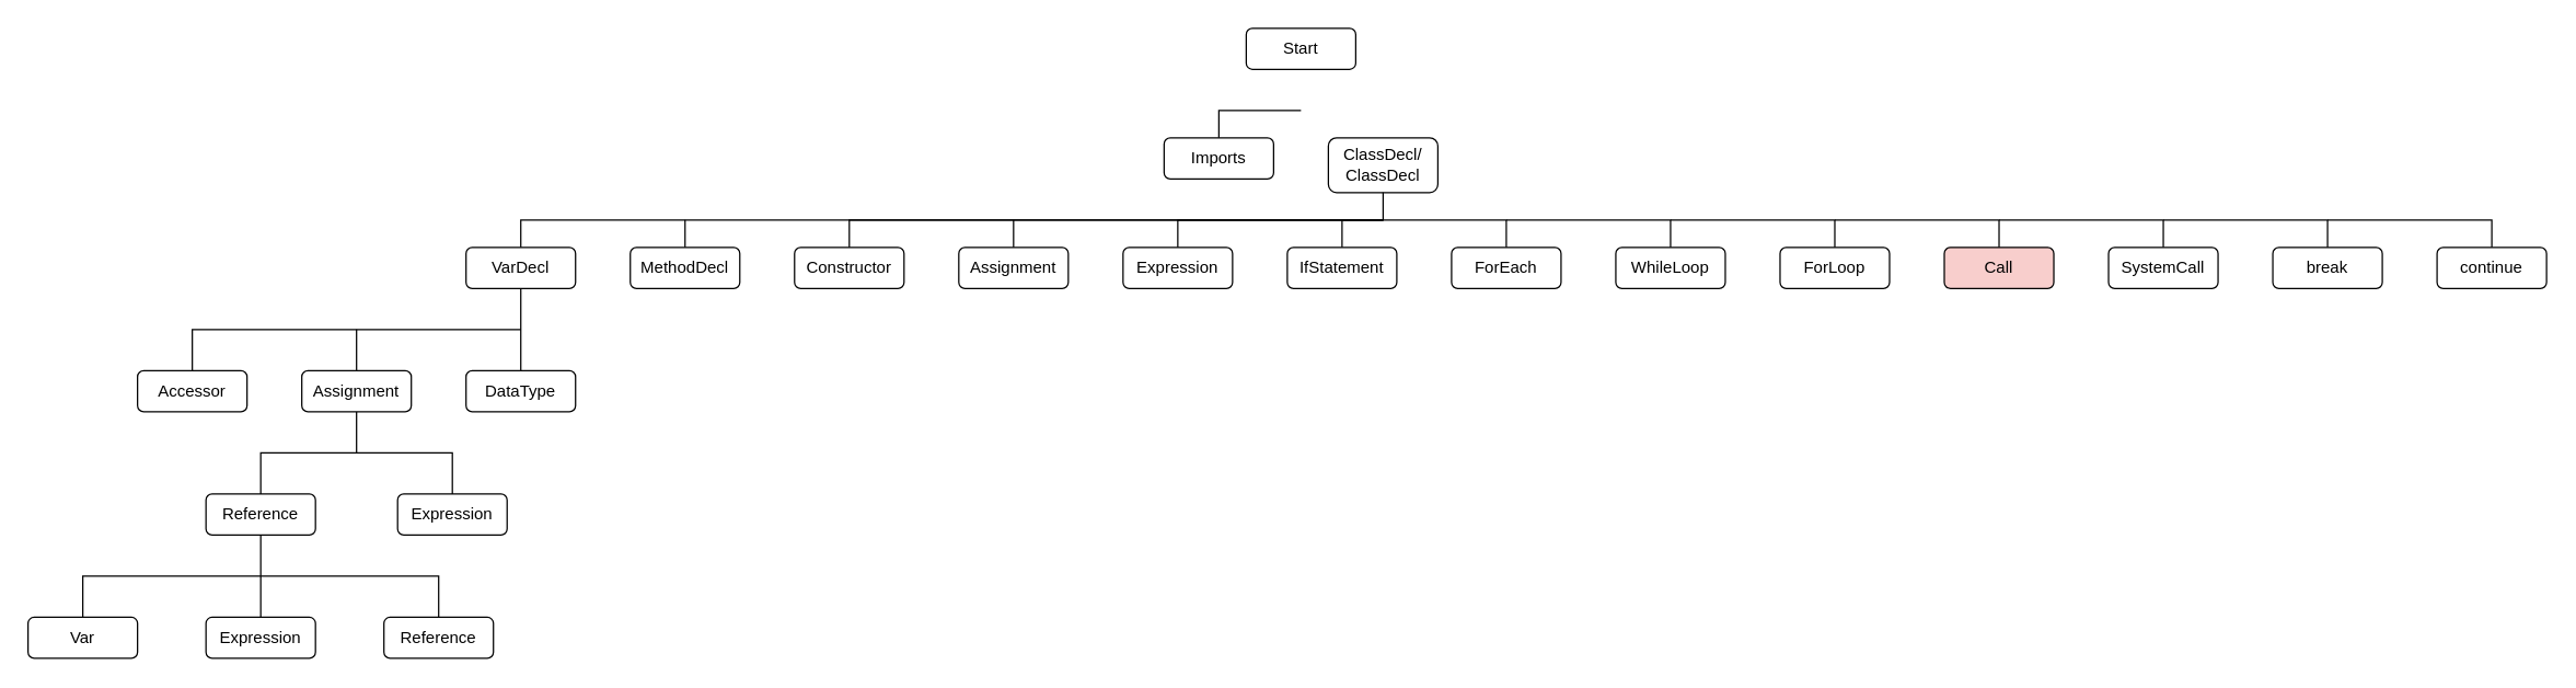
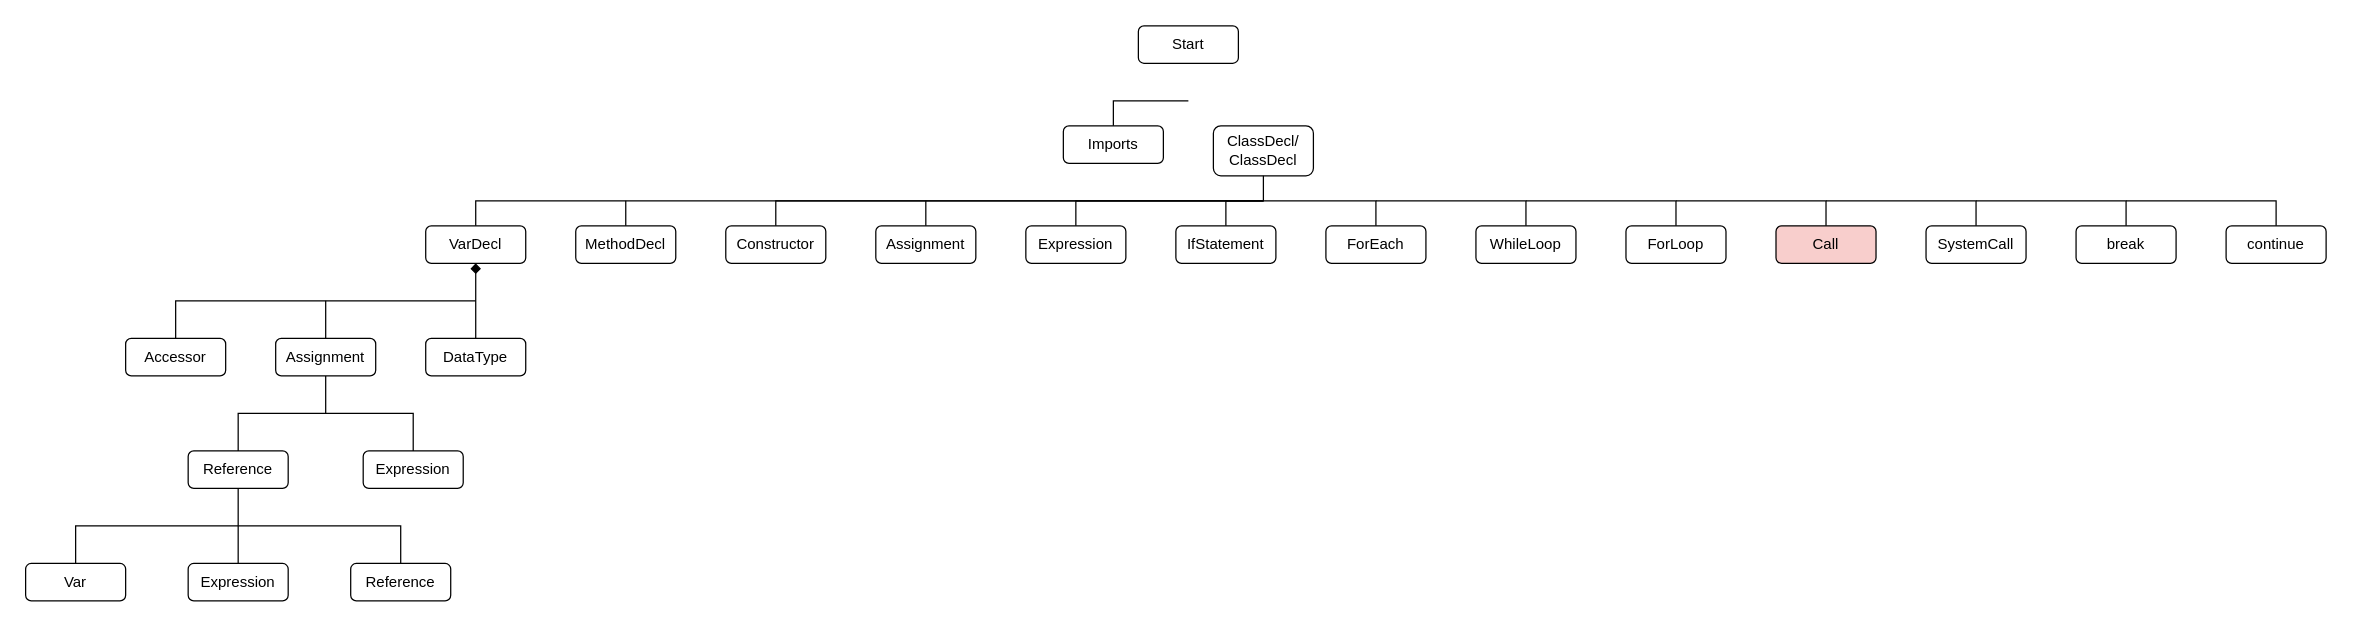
  <mxCell id="0" />
  <mxCell id="1" parent="0" />
  <mxCell id="2" value="Start" style="rounded=1;whiteSpace=wrap;html=1;" parent="1" vertex="1"><mxGeometry as="geometry" x="910" y="20" width="80" height="30" /></mxCell>
  <mxCell id="3" value="Imports" style="rounded=1;whiteSpace=wrap;html=1;" parent="1" vertex="1"><mxGeometry as="geometry" x="850" y="100" width="80" height="30" /></mxCell>
  <mxCell id="4" value="ClassDecl/&lt;br&gt;ClassDecl" style="rounded=1;whiteSpace=wrap;html=1;" parent="1" vertex="1"><mxGeometry as="geometry" x="970" y="100" width="80" height="40" /></mxCell>
  <mxCell id="5" value="" style="endArrow=none;html=1;exitX=0.5;exitY=0;exitDx=0;exitDy=0;rounded=0;" parent="1" edge="1" source="3"><mxGeometry as="geometry" width="50" height="50" relative="1"><mxPoint as="sourcePoint" x="850" y="200" /><mxPoint as="targetPoint" x="950" y="80" /><Array as="points"><mxPoint x="890" y="80" /></Array></mxGeometry></mxCell>
  <mxCell id="6" value="VarDecl" style="rounded=1;whiteSpace=wrap;html=1;" parent="1" vertex="1"><mxGeometry as="geometry" x="340" y="180" width="80" height="30" /></mxCell>
  <mxCell id="7" value="" style="endArrow=none;html=1;entryX=0.5;entryY=1;entryDx=0;entryDy=0;exitX=0.5;exitY=0;exitDx=0;exitDy=0;rounded=0;" target="4" parent="1" edge="1" source="6"><mxGeometry as="geometry" width="50" height="50" relative="1"><mxPoint as="sourcePoint" x="920" y="260" /><mxPoint as="targetPoint" x="970" y="210" /><Array as="points"><mxPoint x="380" y="160" /><mxPoint x="1010" y="160" /></Array></mxGeometry></mxCell>
  <mxCell id="8" value="MethodDecl" style="rounded=1;whiteSpace=wrap;html=1;" parent="1" vertex="1"><mxGeometry as="geometry" x="460" y="180" width="80" height="30" /></mxCell>
  <mxCell id="9" value="" style="endArrow=none;html=1;exitX=0.5;exitY=0;exitDx=0;exitDy=0;" parent="1" edge="1" source="8"><mxGeometry as="geometry" width="50" height="50" relative="1"><mxPoint as="sourcePoint" x="950" y="330" /><mxPoint as="targetPoint" x="500" y="160" /></mxGeometry></mxCell>
  <mxCell id="10" value="Constructor" style="rounded=1;whiteSpace=wrap;html=1;" parent="1" vertex="1"><mxGeometry as="geometry" x="580" y="180" width="80" height="30" /></mxCell>
  <mxCell id="11" value="" style="endArrow=none;html=1;exitX=0.5;exitY=0;exitDx=0;exitDy=0;rounded=0;" parent="1" edge="1" source="10"><mxGeometry as="geometry" width="50" height="50" relative="1"><mxPoint as="sourcePoint" x="980" y="330" /><mxPoint as="targetPoint" x="1010" y="160" /><Array as="points"><mxPoint x="620" y="160" /></Array></mxGeometry></mxCell>
  <mxCell id="12" value="Assignment" style="rounded=1;whiteSpace=wrap;html=1;" parent="1" vertex="1"><mxGeometry as="geometry" x="700" y="180" width="80" height="30" /></mxCell>
  <mxCell id="13" value="" style="endArrow=none;html=1;entryX=0.5;entryY=0;entryDx=0;entryDy=0;" target="12" parent="1" edge="1"><mxGeometry as="geometry" width="50" height="50" relative="1"><mxPoint as="sourcePoint" x="740" y="160" /><mxPoint as="targetPoint" x="990" y="160" /></mxGeometry></mxCell>
  <mxCell id="14" value="Expression" style="rounded=1;whiteSpace=wrap;html=1;" parent="1" vertex="1"><mxGeometry as="geometry" x="820" y="180" width="80" height="30" /></mxCell>
  <mxCell id="15" value="" style="endArrow=none;html=1;entryX=0.5;entryY=0;entryDx=0;entryDy=0;rounded=0;" target="14" parent="1" edge="1"><mxGeometry as="geometry" width="50" height="50" relative="1"><mxPoint as="sourcePoint" x="1010" y="160" /><mxPoint as="targetPoint" x="1190" y="310" /><Array as="points"><mxPoint x="860" y="160" /></Array></mxGeometry></mxCell>
  <mxCell id="16" value="IfStatement" style="rounded=1;whiteSpace=wrap;html=1;" parent="1" vertex="1"><mxGeometry as="geometry" x="940" y="180" width="80" height="30" /></mxCell>
  <mxCell id="17" value="" style="endArrow=none;html=1;entryX=0.5;entryY=0;entryDx=0;entryDy=0;rounded=0;" target="16" parent="1" edge="1"><mxGeometry as="geometry" width="50" height="50" relative="1"><mxPoint as="sourcePoint" x="1010" y="160" /><mxPoint as="targetPoint" x="1200" y="170" /><Array as="points"><mxPoint x="980" y="160" /></Array></mxGeometry></mxCell>
  <mxCell id="18" value="ForEach" style="rounded=1;whiteSpace=wrap;html=1;" parent="1" vertex="1"><mxGeometry as="geometry" x="1060" y="180" width="80" height="30" /></mxCell>
  <mxCell id="19" value="" style="endArrow=none;html=1;entryX=0.5;entryY=0;entryDx=0;entryDy=0;rounded=0;" target="18" parent="1" edge="1"><mxGeometry as="geometry" width="50" height="50" relative="1"><mxPoint as="sourcePoint" x="1010" y="160" /><mxPoint as="targetPoint" x="1250" y="120" /><Array as="points"><mxPoint x="1100" y="160" /></Array></mxGeometry></mxCell>
  <mxCell id="20" value="WhileLoop" style="rounded=1;whiteSpace=wrap;html=1;" parent="1" vertex="1"><mxGeometry as="geometry" x="1180" y="180" width="80" height="30" /></mxCell>
  <mxCell id="21" value="ForLoop" style="rounded=1;whiteSpace=wrap;html=1;" parent="1" vertex="1"><mxGeometry as="geometry" x="1300" y="180" width="80" height="30" /></mxCell>
  <mxCell id="22" value="" style="endArrow=none;html=1;entryX=0.5;entryY=0;entryDx=0;entryDy=0;rounded=0;" target="20" parent="1" edge="1"><mxGeometry as="geometry" width="50" height="50" relative="1"><mxPoint as="sourcePoint" x="1100" y="160" /><mxPoint as="targetPoint" x="1300" y="290" /><Array as="points"><mxPoint x="1220" y="160" /></Array></mxGeometry></mxCell>
  <mxCell id="23" value="" style="endArrow=none;html=1;entryX=0.5;entryY=0;entryDx=0;entryDy=0;rounded=0;" target="21" parent="1" edge="1"><mxGeometry as="geometry" width="50" height="50" relative="1"><mxPoint as="sourcePoint" x="1220" y="160" /><mxPoint as="targetPoint" x="1440" y="120" /><Array as="points"><mxPoint x="1340" y="160" /></Array></mxGeometry></mxCell>
  <mxCell id="24" value="Call" style="rounded=1;whiteSpace=wrap;html=1;fillColor=#f8cecc;" parent="1" vertex="1"><mxGeometry as="geometry" x="1420" y="180" width="80" height="30" /></mxCell>
  <mxCell id="25" value="" style="endArrow=none;html=1;entryX=0.5;entryY=0;entryDx=0;entryDy=0;rounded=0;" target="24" parent="1" edge="1"><mxGeometry as="geometry" width="50" height="50" relative="1"><mxPoint as="sourcePoint" x="1340" y="160" /><mxPoint as="targetPoint" x="1590" y="140" /><Array as="points"><mxPoint x="1460" y="160" /></Array></mxGeometry></mxCell>
  <mxCell id="26" value="SystemCall" style="rounded=1;whiteSpace=wrap;html=1;" parent="1" vertex="1"><mxGeometry as="geometry" x="1540" y="180" width="80" height="30" /></mxCell>
  <mxCell id="27" value="" style="endArrow=none;html=1;entryX=0.5;entryY=0;entryDx=0;entryDy=0;rounded=0;" target="26" parent="1" edge="1"><mxGeometry as="geometry" width="50" height="50" relative="1"><mxPoint as="sourcePoint" x="1460" y="160" /><mxPoint as="targetPoint" x="1660" y="90" /><Array as="points"><mxPoint x="1580" y="160" /></Array></mxGeometry></mxCell>
  <mxCell id="28" value="break" style="rounded=1;whiteSpace=wrap;html=1;" parent="1" vertex="1"><mxGeometry as="geometry" x="1660" y="180" width="80" height="30" /></mxCell>
  <mxCell id="29" value="continue" style="rounded=1;whiteSpace=wrap;html=1;" parent="1" vertex="1"><mxGeometry as="geometry" x="1780" y="180" width="80" height="30" /></mxCell>
  <mxCell id="30" value="" style="endArrow=none;html=1;entryX=0.5;entryY=0;entryDx=0;entryDy=0;rounded=0;" target="28" parent="1" edge="1"><mxGeometry as="geometry" width="50" height="50" relative="1"><mxPoint as="sourcePoint" x="1580" y="160" /><mxPoint as="targetPoint" x="1730" y="90" /><Array as="points"><mxPoint x="1700" y="160" /></Array></mxGeometry></mxCell>
  <mxCell id="31" value="" style="endArrow=none;html=1;entryX=0.5;entryY=0;entryDx=0;entryDy=0;rounded=0;" target="29" parent="1" edge="1"><mxGeometry as="geometry" width="50" height="50" relative="1"><mxPoint as="sourcePoint" x="1700" y="160" /><mxPoint as="targetPoint" x="1740" y="90" /><Array as="points"><mxPoint x="1820" y="160" /></Array></mxGeometry></mxCell>
  <mxCell id="32" value="Accessor" style="rounded=1;whiteSpace=wrap;html=1;" parent="1" vertex="1"><mxGeometry as="geometry" x="100" y="270" width="80" height="30" /></mxCell>
  <mxCell id="33" value="Assignment" style="rounded=1;whiteSpace=wrap;html=1;" parent="1" vertex="1"><mxGeometry as="geometry" x="220" y="270" width="80" height="30" /></mxCell>
  <mxCell id="34" value="DataType" style="rounded=1;whiteSpace=wrap;html=1;" parent="1" vertex="1"><mxGeometry as="geometry" x="340" y="270" width="80" height="30" /></mxCell>
- <mxCell id="35" value="" style="endArrow=none;html=1;entryX=0.5;entryY=1;entryDx=0;entryDy=0;exitX=0.5;exitY=0;exitDx=0;exitDy=0;" target="6" parent="1" edge="1" source="34"><mxGeometry as="geometry" width="50" height="50" relative="1"><mxPoint as="sourcePoint" x="480" y="340" /><mxPoint as="targetPoint" y="290" x="530" /></mxGeometry></mxCell>
+ <mxCell id="35" value="" style="endArrow=diamond;html=1;entryX=0.5;entryY=1;entryDx=0;entryDy=0;exitX=0.5;exitY=0;exitDx=0;exitDy=0;" target="6" parent="1" edge="1" source="34"><mxGeometry as="geometry" width="50" height="50" relative="1"><mxPoint as="sourcePoint" x="480" y="340" /><mxPoint as="targetPoint" y="290" x="530" /></mxGeometry></mxCell>
  <mxCell id="36" value="" style="endArrow=none;html=1;exitX=0.5;exitY=0;exitDx=0;exitDy=0;rounded=0;" parent="1" edge="1" source="32"><mxGeometry as="geometry" width="50" height="50" relative="1"><mxPoint as="sourcePoint" x="130" y="250" /><mxPoint as="targetPoint" x="380" y="240" /><Array as="points"><mxPoint x="140" y="240" /></Array></mxGeometry></mxCell>
  <mxCell id="37" value="" style="endArrow=none;html=1;exitX=0.5;exitY=0;exitDx=0;exitDy=0;" parent="1" edge="1" source="33"><mxGeometry as="geometry" width="50" height="50" relative="1"><mxPoint as="sourcePoint" x="280" y="370" /><mxPoint as="targetPoint" x="260" y="240" /></mxGeometry></mxCell>
  <mxCell id="38" value="Reference" style="rounded=1;whiteSpace=wrap;html=1;" parent="1" vertex="1"><mxGeometry as="geometry" x="150" y="360" width="80" height="30" /></mxCell>
  <mxCell id="39" value="Expression" style="rounded=1;whiteSpace=wrap;html=1;" parent="1" vertex="1"><mxGeometry as="geometry" x="290" y="360" width="80" height="30" /></mxCell>
  <mxCell id="40" value="" style="endArrow=none;html=1;entryX=0.5;entryY=1;entryDx=0;entryDy=0;exitX=0.5;exitY=0;exitDx=0;exitDy=0;rounded=0;" target="33" parent="1" edge="1" source="38"><mxGeometry as="geometry" width="50" height="50" relative="1"><mxPoint as="sourcePoint" x="270" y="480" /><mxPoint as="targetPoint" x="320" y="430" /><Array as="points"><mxPoint x="190" y="330" /><mxPoint x="260" y="330" /></Array></mxGeometry></mxCell>
  <mxCell id="41" value="" style="endArrow=none;html=1;entryX=0.5;entryY=0;entryDx=0;entryDy=0;rounded=0;" target="39" parent="1" edge="1"><mxGeometry as="geometry" width="50" height="50" relative="1"><mxPoint as="sourcePoint" x="260" y="330" /><mxPoint as="targetPoint" x="350" y="330" /><Array as="points"><mxPoint x="330" y="330" /></Array></mxGeometry></mxCell>
  <mxCell id="42" value="Var" style="rounded=1;whiteSpace=wrap;html=1;" parent="1" vertex="1"><mxGeometry as="geometry" x="20" y="450" width="80" height="30" /></mxCell>
  <mxCell id="43" value="Expression" style="rounded=1;whiteSpace=wrap;html=1;" parent="1" vertex="1"><mxGeometry as="geometry" x="150" y="450" width="80" height="30" /></mxCell>
  <mxCell id="44" value="Reference" style="rounded=1;whiteSpace=wrap;html=1;" parent="1" vertex="1"><mxGeometry as="geometry" x="280" y="450" width="80" height="30" /></mxCell>
  <mxCell id="45" value="" style="endArrow=none;html=1;entryX=0.5;entryY=1;entryDx=0;entryDy=0;exitX=0.5;exitY=0;exitDx=0;exitDy=0;" target="38" parent="1" edge="1" source="43"><mxGeometry as="geometry" width="50" height="50" relative="1"><mxPoint as="sourcePoint" x="-20" y="430" /><mxPoint as="targetPoint" x="30" y="380" /></mxGeometry></mxCell>
  <mxCell id="46" value="" style="endArrow=none;html=1;entryX=0.5;entryY=0;entryDx=0;entryDy=0;strokeColor=none;rounded=0;" target="42" parent="1" edge="1"><mxGeometry as="geometry" width="50" height="50" relative="1"><mxPoint as="sourcePoint" x="190" y="420" /><mxPoint as="targetPoint" x="50" y="390" /><Array as="points"><mxPoint x="60" y="420" /></Array></mxGeometry></mxCell>
  <mxCell id="47" value="" style="endArrow=none;html=1;rounded=0;" parent="1" edge="1"><mxGeometry as="geometry" width="50" height="50" relative="1"><mxPoint as="sourcePoint" x="60" y="450" /><mxPoint as="targetPoint" x="190" y="420" /><Array as="points"><mxPoint x="60" y="420" /></Array></mxGeometry></mxCell>
  <mxCell id="48" value="" style="endArrow=none;html=1;exitX=0.5;exitY=0;exitDx=0;exitDy=0;strokeColor=none;rounded=0;" parent="1" edge="1" source="44"><mxGeometry as="geometry" width="50" height="50" relative="1"><mxPoint as="sourcePoint" x="380" y="430" /><mxPoint as="targetPoint" x="190" y="420" /><Array as="points"><mxPoint x="320" y="420" /></Array></mxGeometry></mxCell>
  <mxCell id="49" value="" style="endArrow=none;html=1;exitX=0.5;exitY=0;exitDx=0;exitDy=0;strokeColor=none;rounded=0;" parent="1" edge="1" source="44"><mxGeometry as="geometry" width="50" height="50" relative="1"><mxPoint as="sourcePoint" x="320" y="470" /><mxPoint as="targetPoint" x="190" y="420" /><Array as="points"><mxPoint x="320" y="420" /></Array></mxGeometry></mxCell>
  <mxCell id="50" value="" style="endArrow=none;html=1;exitX=0.5;exitY=0;exitDx=0;exitDy=0;rounded=0;" parent="1" edge="1" source="44"><mxGeometry as="geometry" width="50" height="50" relative="1"><mxPoint as="sourcePoint" x="390" y="480" /><mxPoint as="targetPoint" x="190" y="420" /><Array as="points"><mxPoint x="320" y="420" /></Array></mxGeometry></mxCell>
